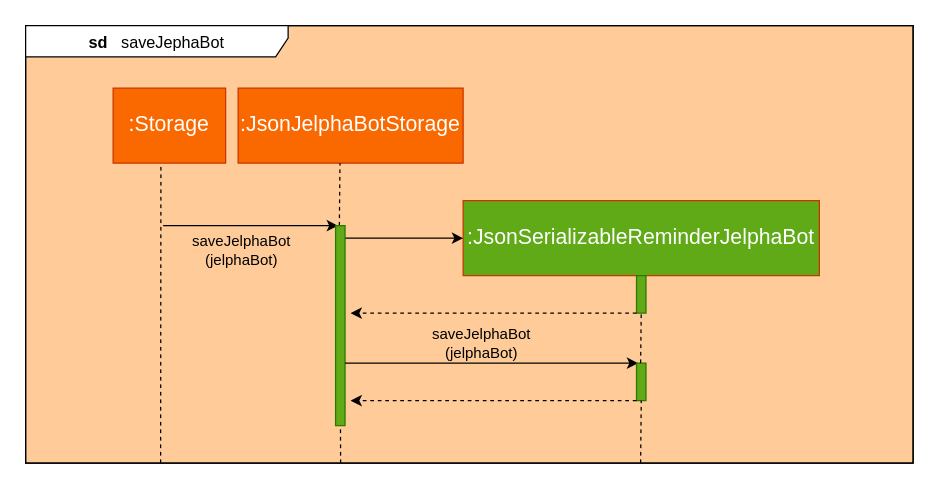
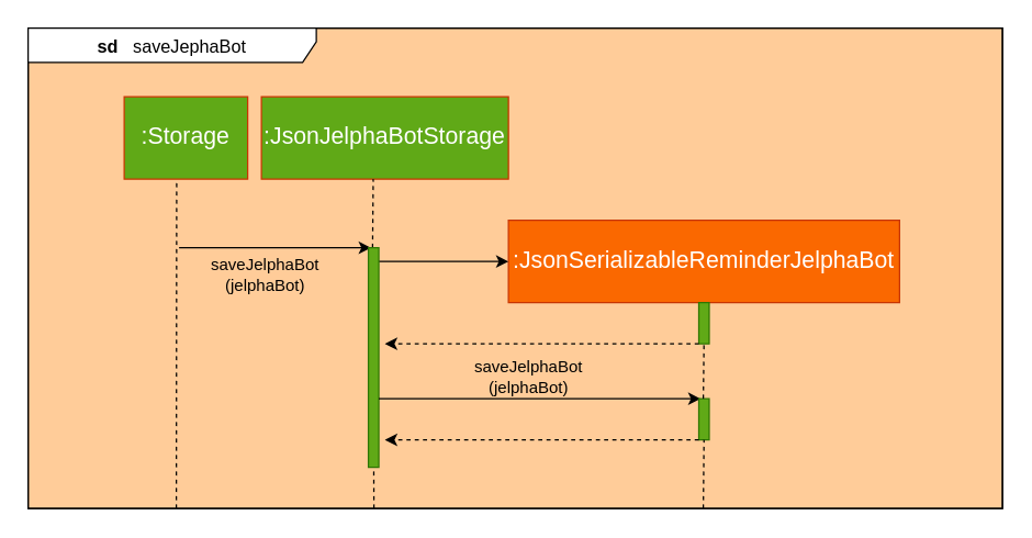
  <mxCell id="0" />
  <mxCell id="1" parent="0" />
  <mxCell id="2" value="" style="rounded=0;whiteSpace=wrap;html=1;fillColor=#FFCC99;" parent="1" vertex="1"><mxGeometry x="20" y="20" width="710" height="350" as="geometry" /></mxCell>
  <mxCell id="3" value="&lt;b&gt;sd&lt;/b&gt;&amp;nbsp; &amp;nbsp;saveJephaBot" style="shape=umlFrame;whiteSpace=wrap;html=1;fontSize=13;width=210;height=25;align=center;" parent="1" vertex="1"><mxGeometry x="20" y="20" width="710" height="350" as="geometry" /></mxCell>
- <mxCell id="4" value=":Storage" style="rounded=0;whiteSpace=wrap;html=1;fontFamily=Helvetica;fillColor=#fa6800;strokeColor=#C73500;fontColor=#ffffff;fontSize=17;" parent="1" vertex="1"><mxGeometry x="90" y="70" width="90" height="60" as="geometry" /></mxCell>
- <mxCell id="5" value=":JsonJelphaBotStorage" style="rounded=0;whiteSpace=wrap;html=1;fontFamily=Helvetica;fillColor=#fa6800;strokeColor=#C73500;fontColor=#ffffff;fontSize=17;" parent="1" vertex="1"><mxGeometry x="190" y="70" width="180" height="60" as="geometry" /></mxCell>
- <mxCell id="6" value=":JsonSerializableReminderJelphaBot" style="rounded=0;whiteSpace=wrap;html=1;fontFamily=Helvetica;fillColor=#60a917;strokeColor=#C73500;fontColor=#ffffff;fontSize=17;" parent="1" vertex="1"><mxGeometry x="370" y="160" width="285" height="60" as="geometry" /></mxCell>
+ <mxCell id="4" value=":Storage" style="rounded=0;whiteSpace=wrap;html=1;fontFamily=Helvetica;fillColor=#60a917;strokeColor=#C73500;fontColor=#ffffff;fontSize=17;" parent="1" vertex="1"><mxGeometry x="90" y="70" width="90" height="60" as="geometry" /></mxCell>
+ <mxCell id="5" value=":JsonJelphaBotStorage" style="rounded=0;whiteSpace=wrap;html=1;fontFamily=Helvetica;fillColor=#60a917;strokeColor=#C73500;fontColor=#ffffff;fontSize=17;" parent="1" vertex="1"><mxGeometry x="190" y="70" width="180" height="60" as="geometry" /></mxCell>
+ <mxCell id="6" value=":JsonSerializableReminderJelphaBot" style="rounded=0;whiteSpace=wrap;html=1;fontFamily=Helvetica;fillColor=#fa6800;strokeColor=#C73500;fontColor=#ffffff;fontSize=17;" parent="1" vertex="1"><mxGeometry x="370" y="160" width="285" height="60" as="geometry" /></mxCell>
  <mxCell id="7" value="" style="endArrow=none;dashed=1;html=1;entryX=0.5;entryY=1;entryDx=0;entryDy=0;" parent="1" edge="1"><mxGeometry width="50" height="50" relative="1" as="geometry"><mxPoint x="128" y="370" as="sourcePoint" /><mxPoint x="128.24" y="130" as="targetPoint" /></mxGeometry></mxCell>
  <mxCell id="8" value="" style="endArrow=none;dashed=1;html=1;entryX=0.5;entryY=1;entryDx=0;entryDy=0;" parent="1" edge="1"><mxGeometry width="50" height="50" relative="1" as="geometry"><mxPoint x="271" y="180" as="sourcePoint" /><mxPoint x="271.49" y="130" as="targetPoint" /></mxGeometry></mxCell>
  <mxCell id="9" value="" style="endArrow=none;dashed=1;html=1;entryX=0.5;entryY=1;entryDx=0;entryDy=0;" parent="1" edge="1"><mxGeometry width="50" height="50" relative="1" as="geometry"><mxPoint x="272" y="370" as="sourcePoint" /><mxPoint x="271.74" y="310" as="targetPoint" /></mxGeometry></mxCell>
  <mxCell id="10" value="" style="endArrow=classic;html=1;entryX=0.25;entryY=0;entryDx=0;entryDy=0;" parent="1" target="14" edge="1"><mxGeometry width="50" height="50" relative="1" as="geometry"><mxPoint x="130" y="180" as="sourcePoint" /><mxPoint x="340" y="230" as="targetPoint" /></mxGeometry></mxCell>
  <mxCell id="11" value="saveJelphaBot&lt;br&gt;(jelphaBot)" style="text;html=1;strokeColor=none;fillColor=none;align=center;verticalAlign=middle;whiteSpace=wrap;rounded=0;" parent="1" vertex="1"><mxGeometry x="117.96" y="190" width="150" height="20" as="geometry" /></mxCell>
  <mxCell id="12" value="" style="endArrow=classic;html=1;" parent="1" edge="1"><mxGeometry width="50" height="50" relative="1" as="geometry"><mxPoint x="270" y="190" as="sourcePoint" /><mxPoint x="370" y="190" as="targetPoint" /></mxGeometry></mxCell>
  <mxCell id="13" value="" style="rounded=0;whiteSpace=wrap;html=1;fillColor=#60a917;strokeColor=#2D7600;fontColor=#ffffff;fontSize=17;fontFamily=Helvetica;" parent="1" vertex="1"><mxGeometry x="508.71" y="220" width="7.58" height="30" as="geometry" /></mxCell>
  <mxCell id="14" value="" style="rounded=0;whiteSpace=wrap;html=1;fillColor=#60a917;strokeColor=#2D7600;fontColor=#ffffff;fontSize=17;fontFamily=Helvetica;" parent="1" vertex="1"><mxGeometry x="267.96" y="180" width="7.58" height="160" as="geometry" /></mxCell>
  <mxCell id="15" value="" style="endArrow=classic;html=1;exitX=0;exitY=1;exitDx=0;exitDy=0;dashed=1;" parent="1" source="13" edge="1"><mxGeometry width="50" height="50" relative="1" as="geometry"><mxPoint x="280" y="200" as="sourcePoint" /><mxPoint x="280" y="250" as="targetPoint" /></mxGeometry></mxCell>
  <mxCell id="16" value="" style="endArrow=classic;html=1;" parent="1" edge="1"><mxGeometry width="50" height="50" relative="1" as="geometry"><mxPoint x="275.54" y="290" as="sourcePoint" /><mxPoint x="510" y="290" as="targetPoint" /></mxGeometry></mxCell>
  <mxCell id="17" value="" style="rounded=0;whiteSpace=wrap;html=1;fillColor=#60a917;strokeColor=#2D7600;fontColor=#ffffff;fontSize=17;fontFamily=Helvetica;" parent="1" vertex="1"><mxGeometry x="508.71" y="290" width="7.58" height="30" as="geometry" /></mxCell>
  <mxCell id="18" value="" style="endArrow=classic;html=1;exitX=0;exitY=1;exitDx=0;exitDy=0;dashed=1;" parent="1" edge="1"><mxGeometry width="50" height="50" relative="1" as="geometry"><mxPoint x="508.71" y="320" as="sourcePoint" /><mxPoint x="280" y="320" as="targetPoint" /></mxGeometry></mxCell>
  <mxCell id="19" value="saveJelphaBot&lt;br&gt;(jelphaBot)" style="text;html=1;strokeColor=none;fillColor=none;align=center;verticalAlign=middle;whiteSpace=wrap;rounded=0;" parent="1" vertex="1"><mxGeometry x="310" y="264" width="150" height="20" as="geometry" /></mxCell>
  <mxCell id="20" value="" style="endArrow=none;dashed=1;html=1;entryX=0.5;entryY=1;entryDx=0;entryDy=0;" parent="1" edge="1"><mxGeometry width="50" height="50" relative="1" as="geometry"><mxPoint x="512" y="290" as="sourcePoint" /><mxPoint x="512.49" y="249" as="targetPoint" /></mxGeometry></mxCell>
  <mxCell id="21" value="" style="endArrow=none;dashed=1;html=1;entryX=0.5;entryY=1;entryDx=0;entryDy=0;" parent="1" edge="1"><mxGeometry width="50" height="50" relative="1" as="geometry"><mxPoint x="512" y="370" as="sourcePoint" /><mxPoint x="512.49" y="320" as="targetPoint" /></mxGeometry></mxCell>
